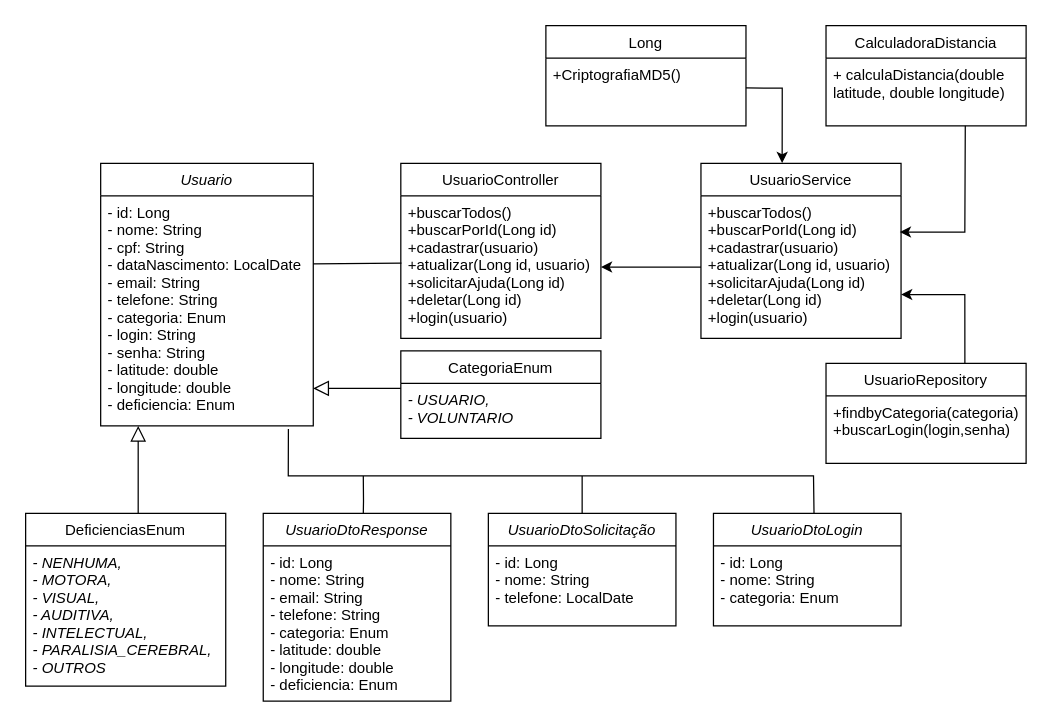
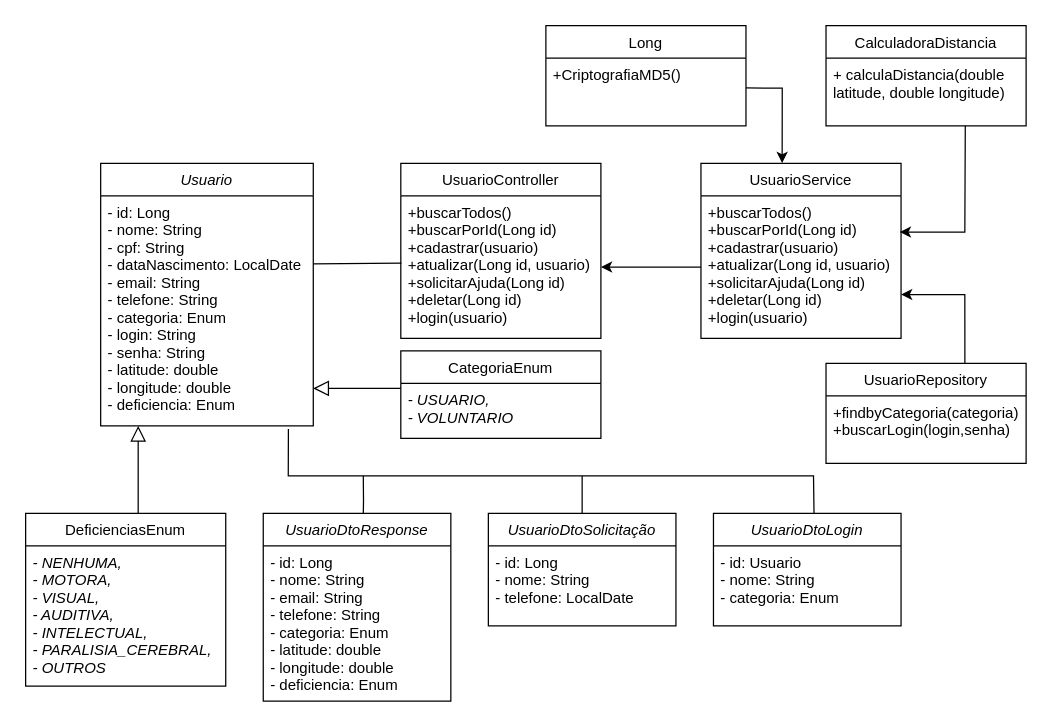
  <mxCell id="0" />
  <mxCell id="1" parent="0" />
  <mxCell id="2" value="Usuario" style="swimlane;fontStyle=2;align=center;verticalAlign=top;childLayout=stackLayout;horizontal=1;startSize=26;horizontalStack=0;resizeParent=1;resizeLast=0;collapsible=1;marginBottom=0;rounded=0;shadow=0;strokeWidth=1;" parent="1" vertex="1"><mxGeometry x="80" y="130" width="170" height="210" as="geometry"><mxRectangle x="170" y="40" width="160" height="26" as="alternateBounds" /></mxGeometry></mxCell>
  <mxCell id="3" value="- id: Long&#10;- nome: String&#10;- cpf: String&#10;- dataNascimento: LocalDate&#10;- email: String&#10;- telefone: String&#10;- categoria: Enum&#10;- login: String&#10;- senha: String&#10;- latitude: double&#10;- longitude: double&#10;- deficiencia: Enum&#10;" style="text;align=left;verticalAlign=top;spacingLeft=4;spacingRight=4;overflow=hidden;rotatable=0;points=[[0,0.5],[1,0.5]];portConstraint=eastwest;rounded=0;" parent="2" vertex="1"><mxGeometry y="26" width="170" height="184" as="geometry" /></mxCell>
  <mxCell id="4" value="DeficienciasEnum" style="swimlane;fontStyle=0;align=center;verticalAlign=top;childLayout=stackLayout;horizontal=1;startSize=26;horizontalStack=0;resizeParent=1;resizeLast=0;collapsible=1;marginBottom=0;rounded=0;shadow=0;strokeWidth=1;swimlaneLine=1;glass=0;sketch=0;" parent="1" vertex="1"><mxGeometry x="20" y="410" width="160" height="138" as="geometry"><mxRectangle x="130" y="380" width="160" height="26" as="alternateBounds" /></mxGeometry></mxCell>
  <mxCell id="5" value="- NENHUMA,&#10;- MOTORA,&#10;- VISUAL,&#10;- AUDITIVA,&#10;- INTELECTUAL,&#10;- PARALISIA_CEREBRAL,&#10;- OUTROS" style="text;align=left;verticalAlign=top;spacingLeft=4;spacingRight=4;overflow=hidden;rotatable=0;points=[[0,0.5],[1,0.5]];portConstraint=eastwest;rounded=0;fontStyle=2;glass=0;" parent="4" vertex="1"><mxGeometry y="26" width="160" height="104" as="geometry" /></mxCell>
  <mxCell id="6" value="" style="endArrow=block;endSize=10;endFill=0;shadow=0;strokeWidth=1;rounded=0;edgeStyle=elbowEdgeStyle;elbow=vertical;" parent="1" source="4" target="2" edge="1"><mxGeometry width="160" relative="1" as="geometry"><mxPoint x="210" y="303" as="sourcePoint" /><mxPoint x="210" y="303" as="targetPoint" /><Array as="points"><mxPoint x="110" y="370" /><mxPoint x="110" y="350" /></Array></mxGeometry></mxCell>
  <mxCell id="7" value="CategoriaEnum&#10;" style="swimlane;fontStyle=0;align=center;verticalAlign=top;childLayout=stackLayout;horizontal=1;startSize=26;horizontalStack=0;resizeParent=1;resizeLast=0;collapsible=1;marginBottom=0;rounded=0;shadow=0;strokeWidth=1;" parent="1" vertex="1"><mxGeometry x="320" y="280" width="160" height="70" as="geometry"><mxRectangle x="340" y="380" width="170" height="26" as="alternateBounds" /></mxGeometry></mxCell>
  <mxCell id="8" value="- USUARIO,&#10;- VOLUNTARIO" style="text;align=left;verticalAlign=top;spacingLeft=4;spacingRight=4;overflow=hidden;rotatable=0;points=[[0,0.5],[1,0.5]];portConstraint=eastwest;rounded=0;fontStyle=2" parent="7" vertex="1"><mxGeometry y="26" width="160" height="44" as="geometry" /></mxCell>
  <mxCell id="9" value="" style="endArrow=block;endSize=10;endFill=0;shadow=0;strokeWidth=1;rounded=0;edgeStyle=elbowEdgeStyle;elbow=vertical;" parent="1" source="7" target="2" edge="1"><mxGeometry width="160" relative="1" as="geometry"><mxPoint x="220" y="473" as="sourcePoint" /><mxPoint x="320" y="371" as="targetPoint" /></mxGeometry></mxCell>
  <mxCell id="10" value="UsuarioController" style="swimlane;fontStyle=0;align=center;verticalAlign=top;childLayout=stackLayout;horizontal=1;startSize=26;horizontalStack=0;resizeParent=1;resizeLast=0;collapsible=1;marginBottom=0;rounded=0;shadow=0;strokeWidth=1;" parent="1" vertex="1"><mxGeometry x="320" y="130" width="160" height="140" as="geometry"><mxRectangle x="550" y="140" width="160" height="26" as="alternateBounds" /></mxGeometry></mxCell>
  <mxCell id="11" value="+buscarTodos()&#10;+buscarPorId(Long id)&#10;+cadastrar(usuario)&#10;+atualizar(Long id, usuario)&#10;+solicitarAjuda(Long id)&#10;+deletar(Long id)&#10;+login(usuario)" style="text;align=left;verticalAlign=top;spacingLeft=4;spacingRight=4;overflow=hidden;rotatable=0;points=[[0,0.5],[1,0.5]];portConstraint=eastwest;rounded=0;" parent="10" vertex="1"><mxGeometry y="26" width="160" height="114" as="geometry" /></mxCell>
  <mxCell id="12" value="" style="edgeStyle=none;rounded=0;orthogonalLoop=1;jettySize=auto;html=1;exitX=0.694;exitY=0.013;exitDx=0;exitDy=0;exitPerimeter=0;entryX=1;entryY=0.75;entryDx=0;entryDy=0;" edge="1" parent="1" source="13" target="25"><mxGeometry relative="1" as="geometry"><mxPoint x="740" y="190" as="targetPoint" /><Array as="points"><mxPoint x="771" y="235" /></Array></mxGeometry></mxCell>
  <mxCell id="13" value="UsuarioRepository" style="swimlane;fontStyle=0;align=center;verticalAlign=top;childLayout=stackLayout;horizontal=1;startSize=26;horizontalStack=0;resizeParent=1;resizeLast=0;collapsible=1;marginBottom=0;rounded=0;shadow=0;strokeWidth=1;" vertex="1" parent="1"><mxGeometry x="660" y="290" width="160" height="80" as="geometry"><mxRectangle x="550" y="140" width="160" height="26" as="alternateBounds" /></mxGeometry></mxCell>
  <mxCell id="14" value="+findbyCategoria(categoria)&#10;+buscarLogin(login,senha)" style="text;align=left;verticalAlign=top;spacingLeft=4;spacingRight=4;overflow=hidden;rotatable=0;points=[[0,0.5],[1,0.5]];portConstraint=eastwest;rounded=0;" vertex="1" parent="13"><mxGeometry y="26" width="160" height="54" as="geometry" /></mxCell>
  <mxCell id="15" value="" style="endArrow=none;html=1;rounded=0;exitX=0.003;exitY=0.472;exitDx=0;exitDy=0;exitPerimeter=0;entryX=0.999;entryY=0.296;entryDx=0;entryDy=0;entryPerimeter=0;" edge="1" parent="1" source="11" target="3"><mxGeometry width="50" height="50" relative="1" as="geometry"><mxPoint x="290" y="240" as="sourcePoint" /><mxPoint x="300" y="290" as="targetPoint" /></mxGeometry></mxCell>
  <mxCell id="16" value="UsuarioDtoResponse" style="swimlane;fontStyle=2;align=center;verticalAlign=top;childLayout=stackLayout;horizontal=1;startSize=26;horizontalStack=0;resizeParent=1;resizeLast=0;collapsible=1;marginBottom=0;rounded=0;shadow=0;strokeWidth=1;" vertex="1" parent="1"><mxGeometry x="210" y="410" width="150" height="150" as="geometry"><mxRectangle x="170" y="40" width="160" height="26" as="alternateBounds" /></mxGeometry></mxCell>
  <mxCell id="17" value="- id: Long&#10;- nome: String&#10;- email: String&#10;- telefone: String&#10;- categoria: Enum&#10;- latitude: double&#10;- longitude: double&#10;- deficiencia: Enum&#10;" style="text;align=left;verticalAlign=top;spacingLeft=4;spacingRight=4;overflow=hidden;rotatable=0;points=[[0,0.5],[1,0.5]];portConstraint=eastwest;rounded=0;" vertex="1" parent="16"><mxGeometry y="26" width="150" height="124" as="geometry" /></mxCell>
  <mxCell id="18" value="UsuarioDtoSolicitação" style="swimlane;fontStyle=2;align=center;verticalAlign=top;childLayout=stackLayout;horizontal=1;startSize=26;horizontalStack=0;resizeParent=1;resizeLast=0;collapsible=1;marginBottom=0;rounded=0;shadow=0;strokeWidth=1;" vertex="1" parent="1"><mxGeometry x="390" y="410" width="150" height="90" as="geometry"><mxRectangle x="170" y="40" width="160" height="26" as="alternateBounds" /></mxGeometry></mxCell>
  <mxCell id="19" value="- id: Long&#10;- nome: String&#10;- telefone: LocalDate&#10;&#10;" style="text;align=left;verticalAlign=top;spacingLeft=4;spacingRight=4;overflow=hidden;rotatable=0;points=[[0,0.5],[1,0.5]];portConstraint=eastwest;rounded=0;" vertex="1" parent="18"><mxGeometry y="26" width="150" height="54" as="geometry" /></mxCell>
  <mxCell id="20" value="UsuarioDtoLogin" style="swimlane;fontStyle=2;align=center;verticalAlign=top;childLayout=stackLayout;horizontal=1;startSize=26;horizontalStack=0;resizeParent=1;resizeLast=0;collapsible=1;marginBottom=0;rounded=0;shadow=0;strokeWidth=1;" vertex="1" parent="1"><mxGeometry x="570" y="410" width="150" height="90" as="geometry"><mxRectangle x="170" y="40" width="160" height="26" as="alternateBounds" /></mxGeometry></mxCell>
- <mxCell id="21" value="- id: Long&#10;- nome: String&#10;- categoria: Enum&#10;&#10;" style="text;align=left;verticalAlign=top;spacingLeft=4;spacingRight=4;overflow=hidden;rotatable=0;points=[[0,0.5],[1,0.5]];portConstraint=eastwest;rounded=0;" vertex="1" parent="20"><mxGeometry y="26" width="150" height="54" as="geometry" /></mxCell>
+ <mxCell id="21" value="- id: Usuario&#10;- nome: String&#10;- categoria: Enum&#10;&#10;" style="text;align=left;verticalAlign=top;spacingLeft=4;spacingRight=4;overflow=hidden;rotatable=0;points=[[0,0.5],[1,0.5]];portConstraint=eastwest;rounded=0;" vertex="1" parent="20"><mxGeometry y="26" width="150" height="54" as="geometry" /></mxCell>
  <mxCell id="22" value="" style="endArrow=none;html=1;rounded=0;entryX=0.883;entryY=1.013;entryDx=0;entryDy=0;entryPerimeter=0;exitX=0.536;exitY=-0.004;exitDx=0;exitDy=0;exitPerimeter=0;" edge="1" parent="1" source="20" target="3"><mxGeometry width="50" height="50" relative="1" as="geometry"><mxPoint x="670" y="390" as="sourcePoint" /><mxPoint x="280" y="400" as="targetPoint" /><Array as="points"><mxPoint x="650" y="380" /><mxPoint x="230" y="380" /></Array></mxGeometry></mxCell>
  <mxCell id="23" value="" style="endArrow=none;html=1;rounded=0;exitX=0.5;exitY=0;exitDx=0;exitDy=0;" edge="1" parent="1" source="18"><mxGeometry width="50" height="50" relative="1" as="geometry"><mxPoint x="490" y="450" as="sourcePoint" /><mxPoint x="465" y="380" as="targetPoint" /></mxGeometry></mxCell>
  <mxCell id="24" value="" style="endArrow=none;html=1;rounded=0;exitX=0.5;exitY=0;exitDx=0;exitDy=0;" edge="1" parent="1"><mxGeometry width="50" height="50" relative="1" as="geometry"><mxPoint x="290" y="410" as="sourcePoint" /><mxPoint x="290" y="380" as="targetPoint" /><Array as="points"><mxPoint x="290.17" y="400" /></Array></mxGeometry></mxCell>
  <mxCell id="25" value="UsuarioService" style="swimlane;fontStyle=0;align=center;verticalAlign=top;childLayout=stackLayout;horizontal=1;startSize=26;horizontalStack=0;resizeParent=1;resizeLast=0;collapsible=1;marginBottom=0;rounded=0;shadow=0;strokeWidth=1;" vertex="1" parent="1"><mxGeometry x="560" y="130" width="160" height="140" as="geometry"><mxRectangle x="550" y="140" width="160" height="26" as="alternateBounds" /></mxGeometry></mxCell>
  <mxCell id="26" value="+buscarTodos()&#10;+buscarPorId(Long id)&#10;+cadastrar(usuario)&#10;+atualizar(Long id, usuario)&#10;+solicitarAjuda(Long id)&#10;+deletar(Long id)&#10;+login(usuario)" style="text;align=left;verticalAlign=top;spacingLeft=4;spacingRight=4;overflow=hidden;rotatable=0;points=[[0,0.5],[1,0.5]];portConstraint=eastwest;rounded=0;" vertex="1" parent="25"><mxGeometry y="26" width="160" height="114" as="geometry" /></mxCell>
  <mxCell id="27" value="" style="edgeStyle=none;rounded=0;orthogonalLoop=1;jettySize=auto;html=1;" edge="1" parent="1" source="26" target="11"><mxGeometry relative="1" as="geometry" /></mxCell>
  <mxCell id="28" value="" style="edgeStyle=none;rounded=0;orthogonalLoop=1;jettySize=auto;html=1;entryX=0.975;entryY=0.298;entryDx=0;entryDy=0;entryPerimeter=0;exitX=0.696;exitY=1.056;exitDx=0;exitDy=0;exitPerimeter=0;" edge="1" parent="1"><mxGeometry relative="1" as="geometry"><mxPoint x="771.36" y="100.024" as="sourcePoint" /><mxPoint x="719" y="184.972" as="targetPoint" /><Array as="points"><mxPoint x="771" y="185" /></Array></mxGeometry></mxCell>
  <mxCell id="29" value="CalculadoraDistancia" style="swimlane;fontStyle=0;align=center;verticalAlign=top;childLayout=stackLayout;horizontal=1;startSize=26;horizontalStack=0;resizeParent=1;resizeLast=0;collapsible=1;marginBottom=0;rounded=0;shadow=0;strokeWidth=1;" vertex="1" parent="1"><mxGeometry x="660" y="20" width="160" height="80" as="geometry"><mxRectangle x="550" y="140" width="160" height="26" as="alternateBounds" /></mxGeometry></mxCell>
  <mxCell id="30" value="+ calculaDistancia(double &#10;latitude, double longitude)" style="text;align=left;verticalAlign=top;spacingLeft=4;spacingRight=4;overflow=hidden;rotatable=0;points=[[0,0.5],[1,0.5]];portConstraint=eastwest;rounded=0;" vertex="1" parent="29"><mxGeometry y="26" width="160" height="54" as="geometry" /></mxCell>
  <mxCell id="31" value="Long" style="swimlane;fontStyle=0;align=center;verticalAlign=top;childLayout=stackLayout;horizontal=1;startSize=26;horizontalStack=0;resizeParent=1;resizeLast=0;collapsible=1;marginBottom=0;rounded=0;shadow=0;strokeWidth=1;" vertex="1" parent="1"><mxGeometry x="436" y="20" width="160" height="80" as="geometry"><mxRectangle x="550" y="140" width="160" height="26" as="alternateBounds" /></mxGeometry></mxCell>
  <mxCell id="32" value="+CriptografiaMD5()" style="text;align=left;verticalAlign=top;spacingLeft=4;spacingRight=4;overflow=hidden;rotatable=0;points=[[0,0.5],[1,0.5]];portConstraint=eastwest;rounded=0;" vertex="1" parent="31"><mxGeometry y="26" width="160" height="34" as="geometry" /></mxCell>
  <mxCell id="33" value="" style="edgeStyle=none;rounded=0;orthogonalLoop=1;jettySize=auto;html=1;exitX=1.006;exitY=0.7;exitDx=0;exitDy=0;exitPerimeter=0;entryX=0.412;entryY=-0.001;entryDx=0;entryDy=0;entryPerimeter=0;" edge="1" parent="1"><mxGeometry relative="1" as="geometry"><mxPoint x="595.96" y="69.8" as="sourcePoint" /><mxPoint x="624.92" y="129.86" as="targetPoint" /><Array as="points"><mxPoint x="625" y="70" /></Array></mxGeometry></mxCell>
